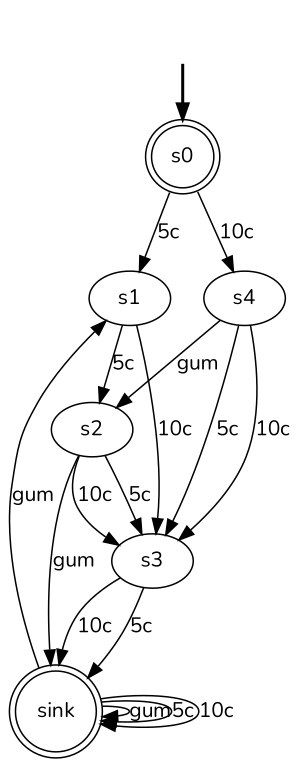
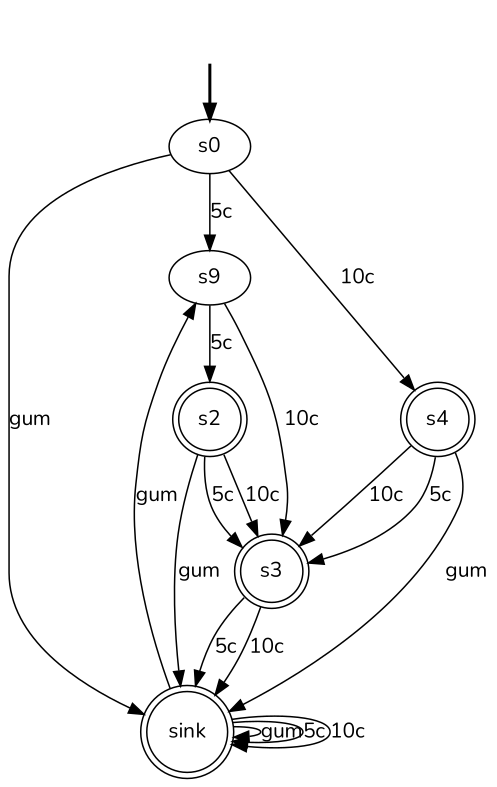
  digraph {
    fontname=Nunito
    node [fontname=Nunito]
    edge [fontname=Nunito]
    fake [style=invisible]
-   s0 [root=true shape=doublecircle]
-   s1
+   s0 [root=true shape=ellipse]
+   s1 [label=s9]
    sink [shape=doublecircle]
-   s4
-   s2 [shape=ellipse]
-   s3
+   s4 [shape=doublecircle]
+   s2 [shape=doublecircle]
+   s3 [shape=doublecircle]
    fake -> s0 [style=bold]
    s0 -> s1 [label="5c"]
+   s0 -> sink [label=gum]
    s0 -> s4 [label="10c"]
    s1 -> s2 [label="5c"]
    s1 -> s3 [label="10c"]
    sink -> s1 [label=gum]
    sink -> sink [label=gum]
    sink -> sink [label="5c"]
    sink -> sink [label="10c"]
-   s4 -> s2 [label=gum]
+   s4 -> sink [label=gum]
    s4 -> s3 [label="5c"]
    s4 -> s3 [label="10c"]
    s2 -> sink [label=gum]
    s2 -> s3 [label="5c"]
    s2 -> s3 [label="10c"]
    s3 -> sink [label="5c"]
    s3 -> sink [label="10c"]
  }
